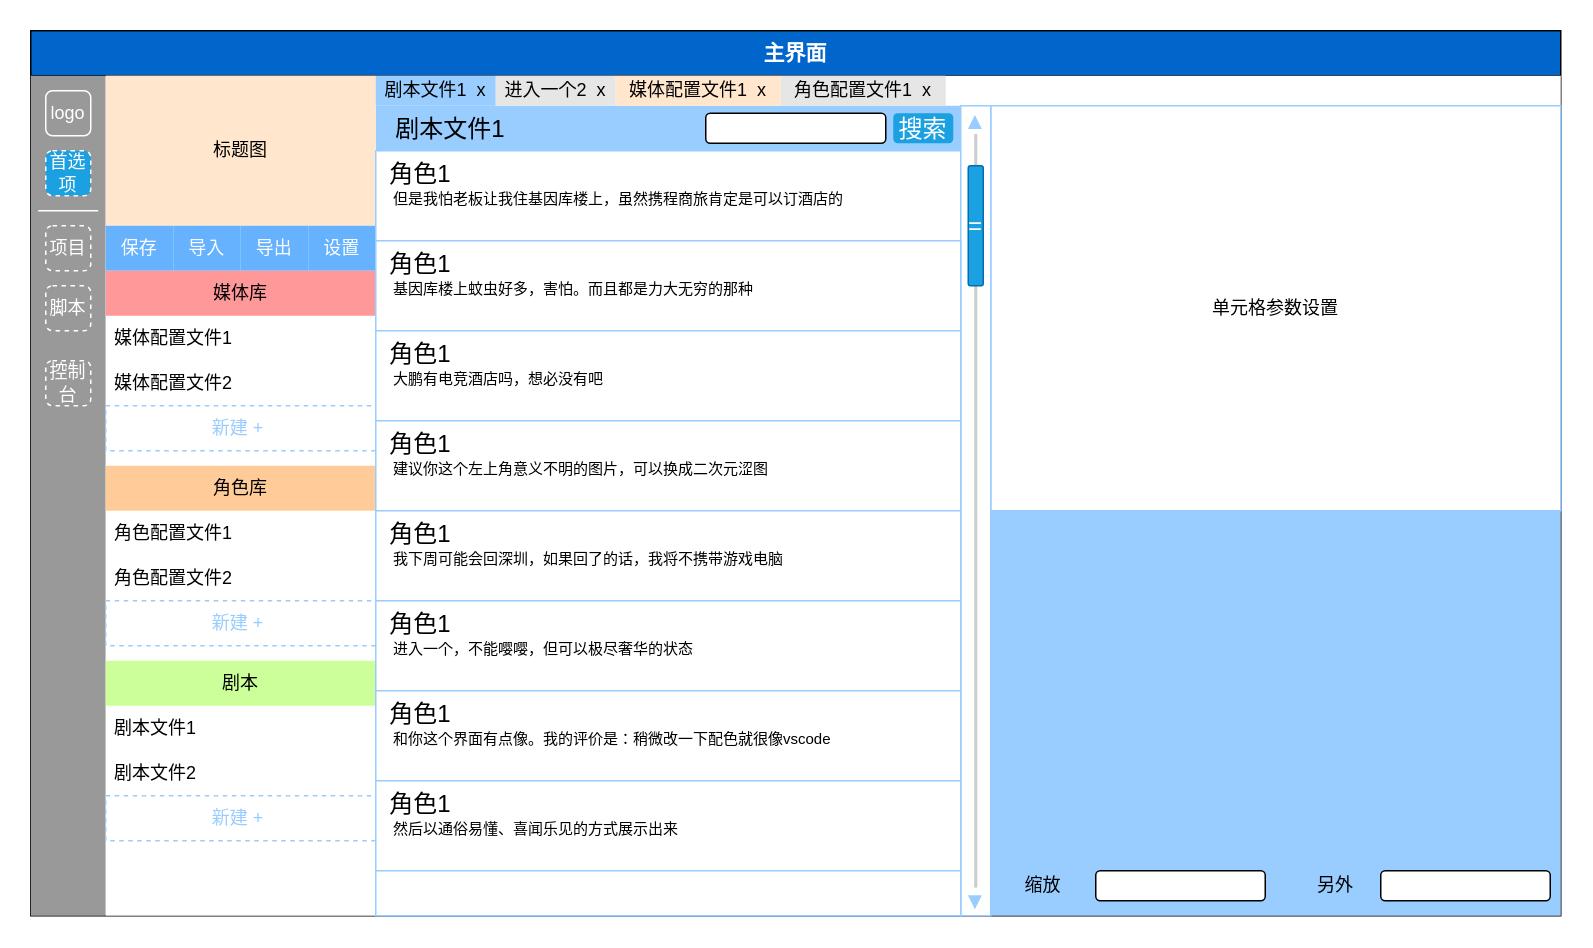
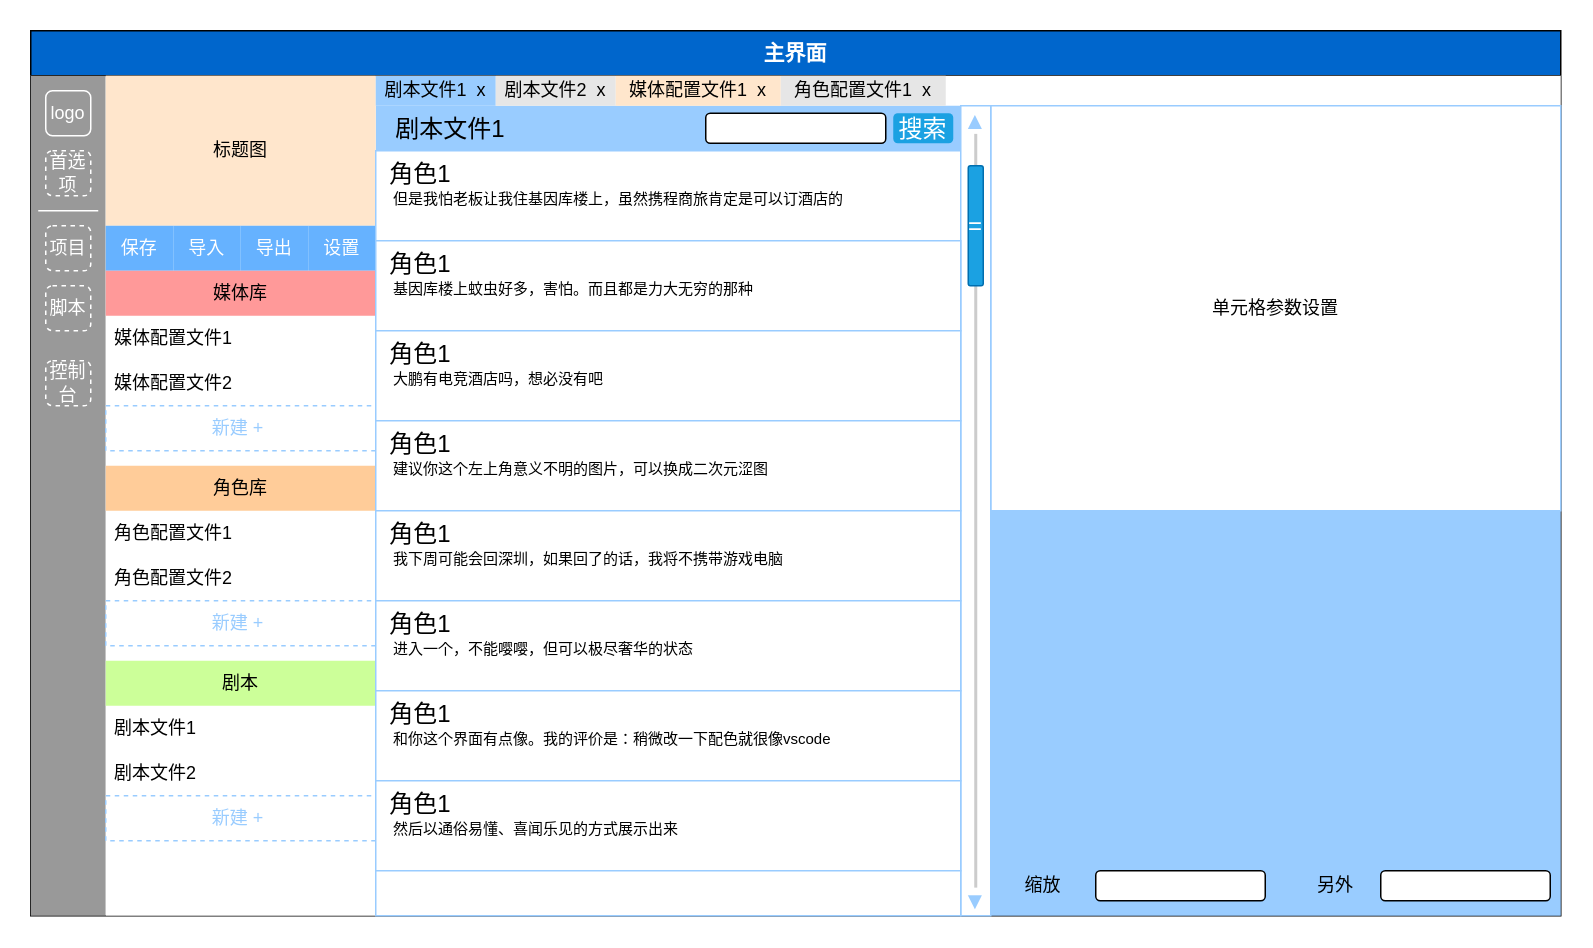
  <mxCell id="0" />
  <mxCell id="1" parent="0" />
  <mxCell id="2" value="&lt;font style=&quot;font-size: 14px;&quot;&gt;主界面&lt;/font&gt;" style="swimlane;whiteSpace=wrap;html=1;fillColor=#0066CC;strokeColor=#000000;swimlaneFillColor=default;startSize=30;fontColor=#FFFFFF;align=center;" parent="1" vertex="1"><mxGeometry x="20" y="20" width="1020" height="590" as="geometry" /></mxCell>
  <mxCell id="3" value="" style="rounded=0;whiteSpace=wrap;html=1;fillColor=#999999;fontColor=#333333;strokeColor=none;" parent="2" vertex="1"><mxGeometry y="30" width="50" height="560" as="geometry" /></mxCell>
  <mxCell id="4" value="" style="rounded=0;whiteSpace=wrap;html=1;strokeColor=none;" parent="2" vertex="1"><mxGeometry x="50" y="30" width="180" height="560" as="geometry" /></mxCell>
  <mxCell id="5" value="" style="rounded=0;whiteSpace=wrap;html=1;strokeColor=none;" parent="2" vertex="1"><mxGeometry x="230" y="30" width="790" height="20" as="geometry" /></mxCell>
  <mxCell id="6" value="" style="rounded=0;whiteSpace=wrap;html=1;fillColor=#99CCFF;strokeColor=none;" parent="2" vertex="1"><mxGeometry x="230" y="50" width="410" height="540" as="geometry" /></mxCell>
  <mxCell id="7" value="单元格参数设置" style="rounded=0;whiteSpace=wrap;html=1;strokeColor=#99CCFF;" parent="2" vertex="1"><mxGeometry x="640" y="50" width="380" height="270" as="geometry" /></mxCell>
  <mxCell id="8" value="" style="rounded=0;whiteSpace=wrap;html=1;fillColor=#99CCFF;strokeColor=none;" parent="2" vertex="1"><mxGeometry x="640" y="320" width="380" height="270" as="geometry" /></mxCell>
  <mxCell id="9" value="项目" style="rounded=1;whiteSpace=wrap;html=1;fillColor=#999999;fontColor=#FFFFFF;strokeColor=#FFFFFF;dashed=1;strokeWidth=1;" parent="2" vertex="1"><mxGeometry x="10" y="130" width="30" height="30" as="geometry" /></mxCell>
  <mxCell id="10" value="脚本" style="rounded=1;whiteSpace=wrap;html=1;fillColor=#999999;fontColor=#FFFFFF;strokeColor=#FFFFFF;dashed=1;strokeWidth=1;" parent="2" vertex="1"><mxGeometry x="10" y="170" width="30" height="30" as="geometry" /></mxCell>
  <mxCell id="11" value="控制台" style="rounded=1;whiteSpace=wrap;html=1;fillColor=#999999;fontColor=#FFFFFF;strokeColor=#FFFFFF;dashed=1;strokeWidth=1;" parent="2" vertex="1"><mxGeometry x="10" y="220" width="30" height="30" as="geometry" /></mxCell>
- <mxCell id="12" value="首选项" style="rounded=1;whiteSpace=wrap;html=1;fillColor=#1ba1e2;fontColor=#FFFFFF;strokeColor=#FFFFFF;dashed=1;strokeWidth=1;" parent="2" vertex="1"><mxGeometry x="10" y="80" width="30" height="30" as="geometry" /></mxCell>
+ <mxCell id="12" value="首选项" style="rounded=1;whiteSpace=wrap;html=1;fillColor=#999999;fontColor=#FFFFFF;strokeColor=#FFFFFF;dashed=1;strokeWidth=1;" parent="2" vertex="1"><mxGeometry x="10" y="80" width="30" height="30" as="geometry" /></mxCell>
  <mxCell id="13" value="" style="endArrow=none;html=1;strokeColor=#FFFFFF;" parent="2" edge="1"><mxGeometry width="50" height="50" relative="1" as="geometry"><mxPoint x="5" y="120" as="sourcePoint" /><mxPoint x="45" y="120" as="targetPoint" /></mxGeometry></mxCell>
  <mxCell id="14" value="logo" style="rounded=1;whiteSpace=wrap;html=1;fillColor=#999999;fontColor=#FFFFFF;strokeColor=#FFFFFF;" parent="2" vertex="1"><mxGeometry x="10" y="40" width="30" height="30" as="geometry" /></mxCell>
  <mxCell id="15" value="标题图" style="rounded=0;whiteSpace=wrap;html=1;fillColor=#ffe6cc;strokeColor=none;" parent="2" vertex="1"><mxGeometry x="50" y="30" width="180" height="100" as="geometry" /></mxCell>
  <mxCell id="16" value="保存" style="rounded=0;whiteSpace=wrap;html=1;fillColor=#66B2FF;fontColor=#FFFFFF;strokeColor=none;" parent="2" vertex="1"><mxGeometry x="50" y="130" width="45" height="30" as="geometry" /></mxCell>
  <mxCell id="17" value="设置" style="rounded=0;whiteSpace=wrap;html=1;fillColor=#66B2FF;fontColor=#FFFFFF;strokeColor=none;" parent="2" vertex="1"><mxGeometry x="185" y="130" width="45" height="30" as="geometry" /></mxCell>
  <mxCell id="18" value="导出" style="rounded=0;whiteSpace=wrap;html=1;fillColor=#66B2FF;fontColor=#FFFFFF;strokeColor=none;" parent="2" vertex="1"><mxGeometry x="140" y="130" width="45" height="30" as="geometry" /></mxCell>
  <mxCell id="19" value="导入" style="rounded=0;whiteSpace=wrap;html=1;fillColor=#66B2FF;fontColor=#FFFFFF;strokeColor=none;" parent="2" vertex="1"><mxGeometry x="95" y="130" width="45" height="30" as="geometry" /></mxCell>
  <mxCell id="20" value="媒体库" style="swimlane;fontStyle=0;childLayout=stackLayout;horizontal=1;startSize=30;horizontalStack=0;resizeParent=1;resizeParentMax=0;resizeLast=0;collapsible=1;marginBottom=0;whiteSpace=wrap;html=1;strokeColor=none;fillColor=#FF9999;" parent="2" vertex="1"><mxGeometry x="50" y="160" width="180" height="120" as="geometry" /></mxCell>
  <mxCell id="21" value="媒体配置文件1" style="text;strokeColor=none;fillColor=none;align=left;verticalAlign=middle;spacingLeft=4;spacingRight=4;overflow=hidden;points=[[0,0.5],[1,0.5]];portConstraint=eastwest;rotatable=0;whiteSpace=wrap;html=1;" parent="20" vertex="1"><mxGeometry y="30" width="180" height="30" as="geometry" /></mxCell>
  <mxCell id="22" value="媒体配置文件2" style="text;strokeColor=none;fillColor=none;align=left;verticalAlign=middle;spacingLeft=4;spacingRight=4;overflow=hidden;points=[[0,0.5],[1,0.5]];portConstraint=eastwest;rotatable=0;whiteSpace=wrap;html=1;" parent="20" vertex="1"><mxGeometry y="60" width="180" height="30" as="geometry" /></mxCell>
  <mxCell id="23" value="新建 +&amp;nbsp;" style="text;strokeColor=#99CCFF;fillColor=none;align=center;verticalAlign=middle;spacingLeft=4;spacingRight=4;overflow=hidden;points=[[0,0.5],[1,0.5]];portConstraint=eastwest;rotatable=0;whiteSpace=wrap;html=1;dashed=1;fontColor=#99CCFF;" parent="20" vertex="1"><mxGeometry y="90" width="180" height="30" as="geometry" /></mxCell>
  <mxCell id="24" value="角色库" style="swimlane;fontStyle=0;childLayout=stackLayout;horizontal=1;startSize=30;horizontalStack=0;resizeParent=1;resizeParentMax=0;resizeLast=0;collapsible=1;marginBottom=0;whiteSpace=wrap;html=1;fillColor=#FFCC99;strokeColor=none;" parent="2" vertex="1"><mxGeometry x="50" y="290" width="180" height="120" as="geometry" /></mxCell>
  <mxCell id="25" value="角色配置文件1" style="text;strokeColor=none;fillColor=none;align=left;verticalAlign=middle;spacingLeft=4;spacingRight=4;overflow=hidden;points=[[0,0.5],[1,0.5]];portConstraint=eastwest;rotatable=0;whiteSpace=wrap;html=1;" parent="24" vertex="1"><mxGeometry y="30" width="180" height="30" as="geometry" /></mxCell>
  <mxCell id="26" value="角色配置文件2" style="text;strokeColor=none;fillColor=none;align=left;verticalAlign=middle;spacingLeft=4;spacingRight=4;overflow=hidden;points=[[0,0.5],[1,0.5]];portConstraint=eastwest;rotatable=0;whiteSpace=wrap;html=1;" parent="24" vertex="1"><mxGeometry y="60" width="180" height="30" as="geometry" /></mxCell>
  <mxCell id="27" value="&lt;span style=&quot;&quot;&gt;新建 +&amp;nbsp;&lt;/span&gt;" style="text;strokeColor=#99CCFF;fillColor=none;align=center;verticalAlign=middle;spacingLeft=4;spacingRight=4;overflow=hidden;points=[[0,0.5],[1,0.5]];portConstraint=eastwest;rotatable=0;whiteSpace=wrap;html=1;dashed=1;fontColor=#99CCFF;" parent="24" vertex="1"><mxGeometry y="90" width="180" height="30" as="geometry" /></mxCell>
  <mxCell id="28" value="剧本" style="swimlane;fontStyle=0;childLayout=stackLayout;horizontal=1;startSize=30;horizontalStack=0;resizeParent=1;resizeParentMax=0;resizeLast=0;collapsible=1;marginBottom=0;whiteSpace=wrap;html=1;fillColor=#CCFF99;strokeColor=none;" parent="2" vertex="1"><mxGeometry x="50" y="420" width="180" height="120" as="geometry" /></mxCell>
  <mxCell id="29" value="剧本文件1" style="text;strokeColor=none;fillColor=none;align=left;verticalAlign=middle;spacingLeft=4;spacingRight=4;overflow=hidden;points=[[0,0.5],[1,0.5]];portConstraint=eastwest;rotatable=0;whiteSpace=wrap;html=1;" parent="28" vertex="1"><mxGeometry y="30" width="180" height="30" as="geometry" /></mxCell>
  <mxCell id="30" value="剧本文件2" style="text;strokeColor=none;fillColor=none;align=left;verticalAlign=middle;spacingLeft=4;spacingRight=4;overflow=hidden;points=[[0,0.5],[1,0.5]];portConstraint=eastwest;rotatable=0;whiteSpace=wrap;html=1;" parent="28" vertex="1"><mxGeometry y="60" width="180" height="30" as="geometry" /></mxCell>
  <mxCell id="31" value="&lt;span style=&quot;&quot;&gt;新建 +&amp;nbsp;&lt;/span&gt;" style="text;strokeColor=#99CCFF;fillColor=none;align=center;verticalAlign=middle;spacingLeft=4;spacingRight=4;overflow=hidden;points=[[0,0.5],[1,0.5]];portConstraint=eastwest;rotatable=0;whiteSpace=wrap;html=1;dashed=1;fontColor=#99CCFF;" parent="28" vertex="1"><mxGeometry y="90" width="180" height="30" as="geometry" /></mxCell>
  <mxCell id="32" value="剧本文件1&amp;nbsp; x" style="rounded=0;whiteSpace=wrap;html=1;strokeColor=none;fillColor=#99CCFF;" parent="2" vertex="1"><mxGeometry x="230" y="30" width="80" height="20" as="geometry" /></mxCell>
- <mxCell id="33" value="进入一个2&amp;nbsp; x" style="rounded=0;whiteSpace=wrap;html=1;strokeColor=none;fillColor=#E6E6E6;" parent="2" vertex="1"><mxGeometry x="310" y="30" width="80" height="20" as="geometry" /></mxCell>
+ <mxCell id="33" value="剧本文件2&amp;nbsp; x" style="rounded=0;whiteSpace=wrap;html=1;strokeColor=none;fillColor=#E6E6E6;" parent="2" vertex="1"><mxGeometry x="310" y="30" width="80" height="20" as="geometry" /></mxCell>
  <mxCell id="34" value="&lt;span style=&quot;text-align: left;&quot;&gt;媒体配置文件1&amp;nbsp; x&lt;/span&gt;" style="rounded=0;whiteSpace=wrap;html=1;strokeColor=none;fillColor=#ffe6cc;" parent="2" vertex="1"><mxGeometry x="390" y="30" width="110" height="20" as="geometry" /></mxCell>
  <mxCell id="35" value="&lt;span style=&quot;text-align: left;&quot;&gt;角色配置文件1&amp;nbsp; x&lt;/span&gt;" style="rounded=0;whiteSpace=wrap;html=1;strokeColor=none;fillColor=#E6E6E6;" parent="2" vertex="1"><mxGeometry x="500" y="30" width="110" height="20" as="geometry" /></mxCell>
  <mxCell id="36" value="" style="rounded=0;whiteSpace=wrap;html=1;strokeColor=#99CCFF;fillColor=default;" parent="2" vertex="1"><mxGeometry x="230" y="80" width="390" height="60" as="geometry" /></mxCell>
  <mxCell id="37" value="" style="rounded=0;whiteSpace=wrap;html=1;strokeColor=#99CCFF;fontSize=16;fillColor=default;" parent="2" vertex="1"><mxGeometry x="620" y="50" width="20" height="540" as="geometry" /></mxCell>
  <mxCell id="38" value="" style="rounded=0;whiteSpace=wrap;html=1;strokeColor=#99CCFF;fillColor=default;" parent="2" vertex="1"><mxGeometry x="230" y="140" width="390" height="60" as="geometry" /></mxCell>
  <mxCell id="39" value="" style="rounded=0;whiteSpace=wrap;html=1;strokeColor=#99CCFF;fillColor=default;" parent="2" vertex="1"><mxGeometry x="230" y="200" width="390" height="60" as="geometry" /></mxCell>
  <mxCell id="40" value="" style="rounded=0;whiteSpace=wrap;html=1;strokeColor=#99CCFF;fillColor=default;" parent="2" vertex="1"><mxGeometry x="230" y="260" width="390" height="60" as="geometry" /></mxCell>
  <mxCell id="41" value="" style="rounded=0;whiteSpace=wrap;html=1;strokeColor=#99CCFF;fillColor=default;" parent="2" vertex="1"><mxGeometry x="230" y="320" width="390" height="60" as="geometry" /></mxCell>
  <mxCell id="42" value="" style="rounded=0;whiteSpace=wrap;html=1;strokeColor=#99CCFF;fillColor=default;" parent="2" vertex="1"><mxGeometry x="230" y="380" width="390" height="60" as="geometry" /></mxCell>
  <mxCell id="43" value="" style="rounded=0;whiteSpace=wrap;html=1;strokeColor=#99CCFF;fillColor=default;" parent="2" vertex="1"><mxGeometry x="230" y="440" width="390" height="60" as="geometry" /></mxCell>
  <mxCell id="44" value="" style="rounded=0;whiteSpace=wrap;html=1;strokeColor=#99CCFF;fillColor=default;" parent="2" vertex="1"><mxGeometry x="230" y="500" width="390" height="60" as="geometry" /></mxCell>
  <mxCell id="45" value="▲" style="rounded=0;whiteSpace=wrap;html=1;strokeColor=none;fontSize=16;fillColor=none;fontColor=#99CCFF;" parent="2" vertex="1"><mxGeometry x="620" y="50" width="20" height="20" as="geometry" /></mxCell>
  <mxCell id="46" value="▼" style="rounded=0;whiteSpace=wrap;html=1;strokeColor=none;fontSize=16;fillColor=none;fontColor=#99CCFF;" parent="2" vertex="1"><mxGeometry x="620" y="570" width="20" height="20" as="geometry" /></mxCell>
  <mxCell id="47" value="剧本文件1" style="text;html=1;strokeColor=none;fillColor=none;align=center;verticalAlign=middle;whiteSpace=wrap;rounded=0;fontSize=16;" parent="2" vertex="1"><mxGeometry x="230" y="50" width="100" height="30" as="geometry" /></mxCell>
  <mxCell id="48" value="" style="rounded=1;whiteSpace=wrap;html=1;strokeColor=default;fontSize=16;fillColor=default;glass=0;shadow=0;" parent="2" vertex="1"><mxGeometry x="450" y="55" width="120" height="20" as="geometry" /></mxCell>
  <mxCell id="49" value="搜索" style="rounded=1;whiteSpace=wrap;html=1;strokeColor=none;fontSize=16;fillColor=#1ba1e2;fontColor=#ffffff;" parent="2" vertex="1"><mxGeometry x="575" y="55" width="40" height="20" as="geometry" /></mxCell>
  <mxCell id="50" value="角色1" style="text;html=1;strokeColor=none;fillColor=none;align=center;verticalAlign=middle;whiteSpace=wrap;rounded=0;fontSize=16;" parent="2" vertex="1"><mxGeometry x="230" y="80" width="60" height="30" as="geometry" /></mxCell>
  <mxCell id="51" value="角色1" style="text;html=1;strokeColor=none;fillColor=none;align=center;verticalAlign=middle;whiteSpace=wrap;rounded=0;fontSize=16;" parent="2" vertex="1"><mxGeometry x="230" y="140" width="60" height="30" as="geometry" /></mxCell>
  <mxCell id="52" value="角色1" style="text;html=1;strokeColor=none;fillColor=none;align=center;verticalAlign=middle;whiteSpace=wrap;rounded=0;fontSize=16;" parent="2" vertex="1"><mxGeometry x="230" y="200" width="60" height="30" as="geometry" /></mxCell>
  <mxCell id="53" value="角色1" style="text;html=1;strokeColor=none;fillColor=none;align=center;verticalAlign=middle;whiteSpace=wrap;rounded=0;fontSize=16;" parent="2" vertex="1"><mxGeometry x="230" y="260" width="60" height="30" as="geometry" /></mxCell>
  <mxCell id="54" value="角色1" style="text;html=1;strokeColor=none;fillColor=none;align=center;verticalAlign=middle;whiteSpace=wrap;rounded=0;fontSize=16;" parent="2" vertex="1"><mxGeometry x="230" y="320" width="60" height="30" as="geometry" /></mxCell>
  <mxCell id="55" value="角色1" style="text;html=1;strokeColor=none;fillColor=none;align=center;verticalAlign=middle;whiteSpace=wrap;rounded=0;fontSize=16;" parent="2" vertex="1"><mxGeometry x="230" y="380" width="60" height="30" as="geometry" /></mxCell>
  <mxCell id="56" value="角色1" style="text;html=1;strokeColor=none;fillColor=none;align=center;verticalAlign=middle;whiteSpace=wrap;rounded=0;fontSize=16;" parent="2" vertex="1"><mxGeometry x="230" y="440" width="60" height="30" as="geometry" /></mxCell>
  <mxCell id="57" value="角色1" style="text;html=1;strokeColor=none;fillColor=none;align=center;verticalAlign=middle;whiteSpace=wrap;rounded=0;fontSize=16;" parent="2" vertex="1"><mxGeometry x="230" y="500" width="60" height="30" as="geometry" /></mxCell>
  <mxCell id="58" value="&lt;span style=&quot;font-size: 10px;&quot;&gt;但是我怕老板让我住基因库楼上，虽然携程商旅肯定是可以订酒店的&lt;/span&gt;" style="text;html=1;strokeColor=none;fillColor=none;align=left;verticalAlign=middle;whiteSpace=wrap;rounded=0;fontSize=16;" parent="2" vertex="1"><mxGeometry x="240" y="95" width="370" height="30" as="geometry" /></mxCell>
  <mxCell id="59" value="&lt;span style=&quot;font-size: 10px;&quot;&gt;基因库楼上蚊虫好多，害怕。而且都是力大无穷的那种&lt;/span&gt;" style="text;html=1;strokeColor=none;fillColor=none;align=left;verticalAlign=middle;whiteSpace=wrap;rounded=0;fontSize=16;" parent="2" vertex="1"><mxGeometry x="240" y="155" width="370" height="30" as="geometry" /></mxCell>
  <mxCell id="60" value="&lt;span style=&quot;font-size: 10px;&quot;&gt;大鹏有电竞酒店吗，想必没有吧&lt;/span&gt;" style="text;html=1;strokeColor=none;fillColor=none;align=left;verticalAlign=middle;whiteSpace=wrap;rounded=0;fontSize=16;" parent="2" vertex="1"><mxGeometry x="240" y="215" width="370" height="30" as="geometry" /></mxCell>
  <mxCell id="61" value="&lt;span style=&quot;font-size: 10px;&quot;&gt;建议你这个左上角意义不明的图片，可以换成二次元涩图&lt;/span&gt;" style="text;html=1;strokeColor=none;fillColor=none;align=left;verticalAlign=middle;whiteSpace=wrap;rounded=0;fontSize=16;" parent="2" vertex="1"><mxGeometry x="240" y="275" width="370" height="30" as="geometry" /></mxCell>
  <mxCell id="62" value="&lt;span style=&quot;font-size: 10px;&quot;&gt;我下周可能会回深圳，如果回了的话，我将不携带游戏电脑&lt;/span&gt;" style="text;html=1;strokeColor=none;fillColor=none;align=left;verticalAlign=middle;whiteSpace=wrap;rounded=0;fontSize=16;" parent="2" vertex="1"><mxGeometry x="240" y="335" width="370" height="30" as="geometry" /></mxCell>
  <mxCell id="63" value="&lt;span style=&quot;font-size: 10px;&quot;&gt;进入一个，不能嘤嘤，但可以极尽奢华的状态&lt;/span&gt;" style="text;html=1;strokeColor=none;fillColor=none;align=left;verticalAlign=middle;whiteSpace=wrap;rounded=0;fontSize=16;" parent="2" vertex="1"><mxGeometry x="240" y="395" width="370" height="30" as="geometry" /></mxCell>
  <mxCell id="64" value="&lt;span style=&quot;font-size: 10px;&quot;&gt;和你这个界面有点像。我的评价是：稍微改一下配色就很像vscode&lt;/span&gt;" style="text;html=1;strokeColor=none;fillColor=none;align=left;verticalAlign=middle;whiteSpace=wrap;rounded=0;fontSize=16;" parent="2" vertex="1"><mxGeometry x="240" y="455" width="370" height="30" as="geometry" /></mxCell>
  <mxCell id="65" value="&lt;span style=&quot;font-size: 10px;&quot;&gt;然后以通俗易懂、喜闻乐见的方式展示出来&lt;/span&gt;" style="text;html=1;strokeColor=none;fillColor=none;align=left;verticalAlign=middle;whiteSpace=wrap;rounded=0;fontSize=16;" parent="2" vertex="1"><mxGeometry x="240" y="515" width="370" height="30" as="geometry" /></mxCell>
  <mxCell id="66" value="" style="rounded=1;whiteSpace=wrap;html=1;strokeColor=default;fontSize=16;fillColor=default;glass=0;shadow=0;" parent="2" vertex="1"><mxGeometry x="710" y="560" width="113" height="20" as="geometry" /></mxCell>
  <mxCell id="67" value="&lt;span style=&quot;font-size: 12px;&quot;&gt;缩放&lt;/span&gt;" style="text;html=1;strokeColor=none;fillColor=none;align=center;verticalAlign=middle;whiteSpace=wrap;rounded=0;fontSize=10;" parent="2" vertex="1"><mxGeometry x="645" y="555" width="60" height="30" as="geometry" /></mxCell>
  <mxCell id="68" value="" style="rounded=0;whiteSpace=wrap;html=1;shadow=0;glass=0;dashed=1;sketch=0;strokeColor=none;strokeWidth=1;fontSize=14;fontColor=#FFFFFF;fillColor=#CCCCCC;" parent="2" vertex="1"><mxGeometry x="629" y="68.75" width="2" height="502.5" as="geometry" /></mxCell>
  <mxCell id="69" value="&lt;span style=&quot;font-size: 12px;&quot;&gt;另外&lt;/span&gt;" style="text;html=1;strokeColor=none;fillColor=none;align=center;verticalAlign=middle;whiteSpace=wrap;rounded=0;fontSize=10;" parent="2" vertex="1"><mxGeometry x="840" y="555" width="60" height="30" as="geometry" /></mxCell>
  <mxCell id="70" value="" style="rounded=1;whiteSpace=wrap;html=1;strokeColor=default;fontSize=16;fillColor=default;glass=0;shadow=0;" parent="2" vertex="1"><mxGeometry x="900" y="560" width="113" height="20" as="geometry" /></mxCell>
  <mxCell id="71" value="" style="rounded=0;whiteSpace=wrap;html=1;strokeColor=#99CCFF;fillColor=default;" parent="2" vertex="1"><mxGeometry x="230" y="560" width="390" height="30" as="geometry" /></mxCell>
  <mxCell id="72" value="=" style="rounded=1;whiteSpace=wrap;html=1;strokeColor=#006EAF;fontSize=16;fillColor=#1ba1e2;fontColor=#ffffff;" parent="2" vertex="1"><mxGeometry x="625" y="90" width="10" height="80" as="geometry" /></mxCell>
